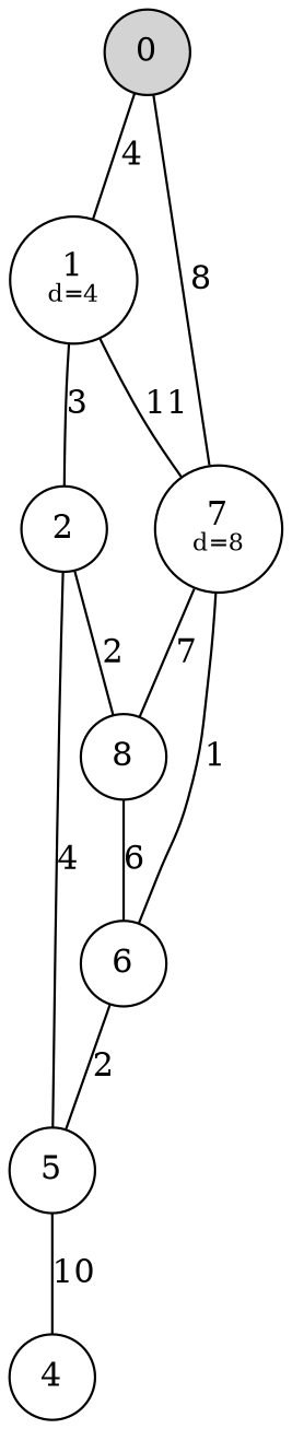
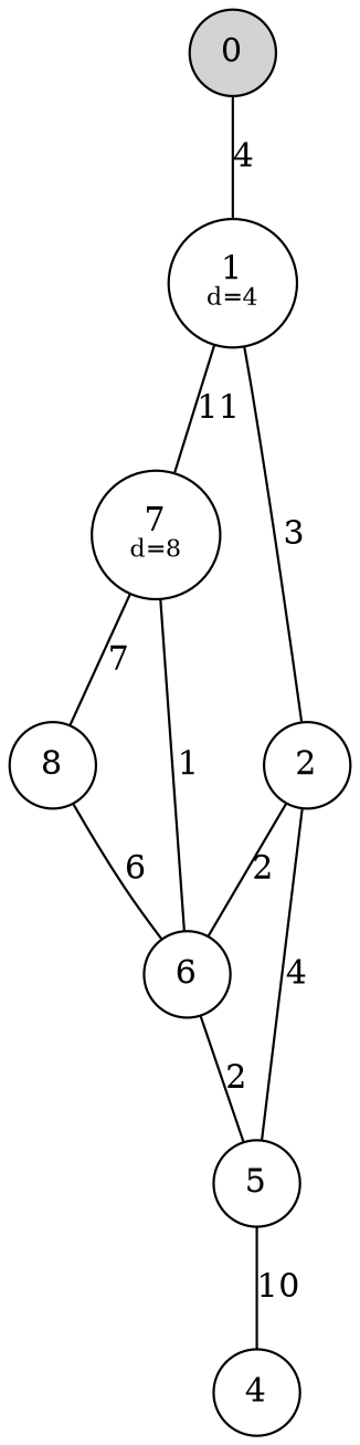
  graph {
    rankdir=TB
    node [shape=circle]
    0 [style=filled]
    n2 [label=<1<BR /><FONT POINT-SIZE="10">d=4</FONT>>]
    n3 [label=<7<BR /><FONT POINT-SIZE="10">d=8</FONT>>]
    2
    8
    6
    5
    4
    0 -- n2 [label=4]
-   0 -- n3 [label=8]
    n2 -- n3 [label=11]
    n2 -- 2 [label=3]
    n3 -- 8 [label=7]
    n3 -- 6 [label=1]
-   2 -- 8 [label=2]
+   2 -- 6 [label=2]
    2 -- 5 [label=4]
    8 -- 6 [label=6]
    6 -- 5 [label=2]
    5 -- 4 [label=10]
  }
